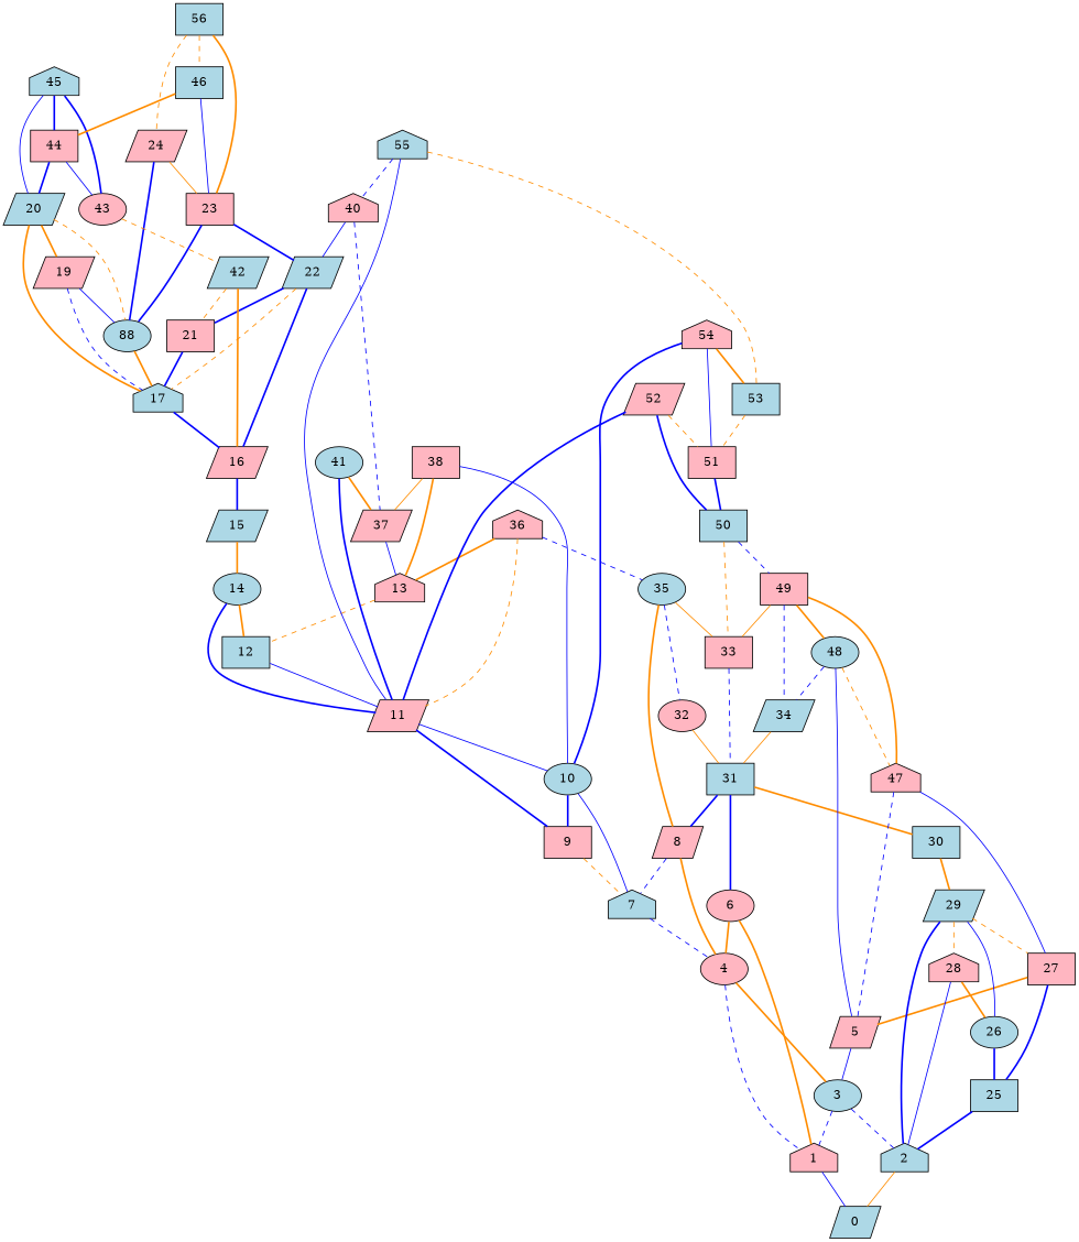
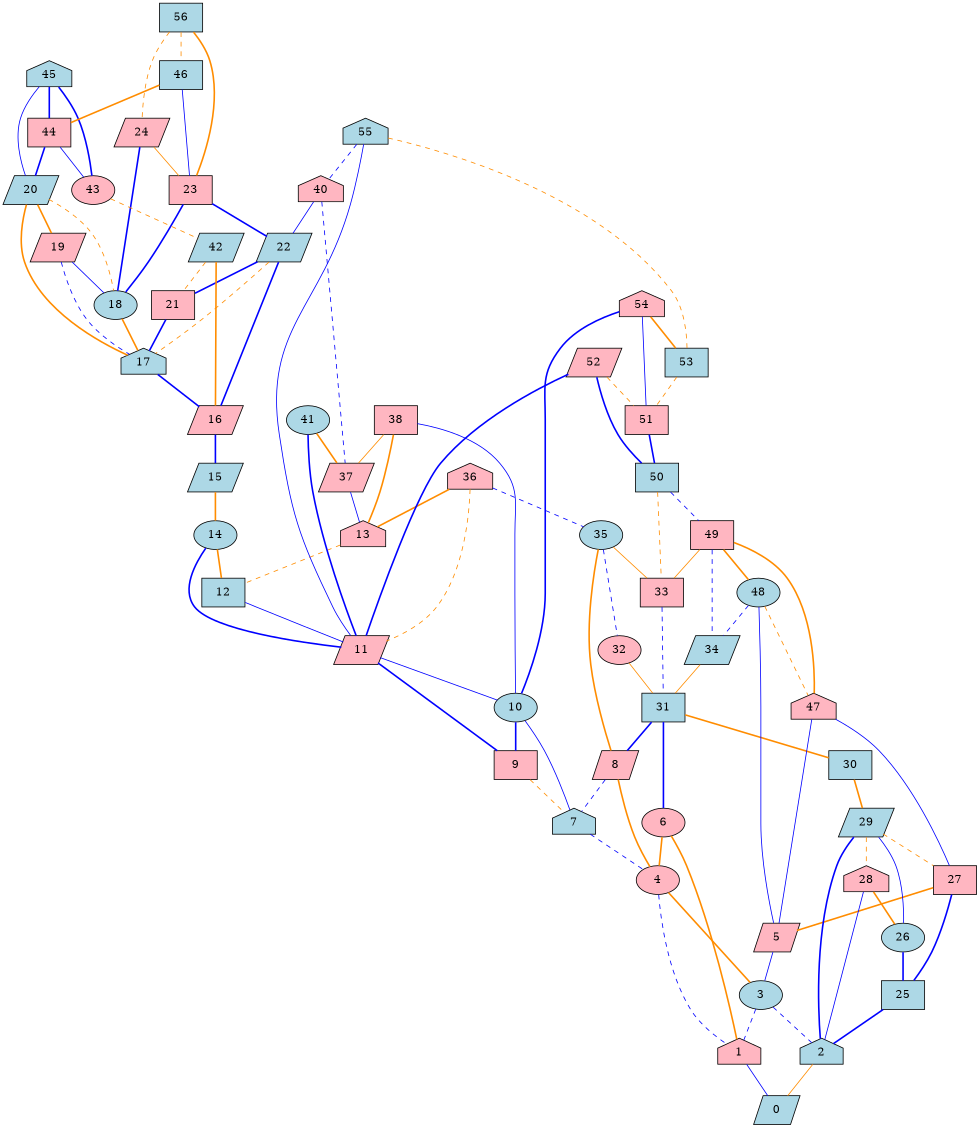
  graph {
    node [fillcolor=lightpink shape=box style=filled]
    edge [color=blue style=bold]
    1 [shape=house]
    0 [fillcolor=lightblue shape=parallelogram]
    2 [fillcolor=lightblue shape=house]
    3 [fillcolor=lightblue shape=ellipse]
    4 [shape=ellipse]
    5 [shape=parallelogram]
    6 [shape=ellipse]
    7 [fillcolor=lightblue shape=house]
    8 [shape=parallelogram]
    9
    10 [fillcolor=lightblue shape=ellipse]
    11 [shape=parallelogram]
    12 [fillcolor=lightblue]
    13 [shape=house]
    14 [fillcolor=lightblue shape=ellipse]
    15 [fillcolor=lightblue shape=parallelogram]
    16 [shape=parallelogram]
    17 [fillcolor=lightblue shape=house]
-   18 [fillcolor=lightblue shape=ellipse label=88]
+   18 [fillcolor=lightblue shape=ellipse]
    19 [shape=parallelogram]
    20 [fillcolor=lightblue shape=parallelogram]
    21
    22 [fillcolor=lightblue shape=parallelogram]
    23
    24 [shape=parallelogram]
    25 [fillcolor=lightblue]
    26 [fillcolor=lightblue shape=ellipse]
    27
    28 [shape=house]
    29 [fillcolor=lightblue shape=parallelogram]
    30 [fillcolor=lightblue]
    31 [fillcolor=lightblue]
    32 [shape=ellipse]
    33
    34 [fillcolor=lightblue shape=parallelogram]
    35 [fillcolor=lightblue shape=ellipse]
    36 [shape=house]
    37 [shape=parallelogram]
    38
    40 [shape=house]
    41 [fillcolor=lightblue shape=ellipse]
    42 [fillcolor=lightblue shape=parallelogram]
    43 [shape=ellipse]
    44
    45 [fillcolor=lightblue shape=house]
    46 [fillcolor=lightblue]
    47 [shape=house]
    48 [fillcolor=lightblue shape=ellipse]
    49
    50 [fillcolor=lightblue]
    51
    52 [shape=parallelogram]
    53 [fillcolor=lightblue]
    54 [shape=house]
    55 [fillcolor=lightblue shape=house]
    56 [fillcolor=lightblue]
    1 -- 0 [style=solid]
    2 -- 0 [color=darkorange style=solid]
    3 -- 1 [style=dashed]
    3 -- 2 [style=dashed]
    4 -- 1 [style=dashed]
    4 -- 3 [color=darkorange]
    5 -- 3 [style=solid]
    6 -- 1 [color=darkorange]
    6 -- 4 [color=darkorange]
    7 -- 4 [style=dashed]
    8 -- 4 [color=darkorange]
    8 -- 7 [style=dashed]
    9 -- 7 [color=darkorange style=dashed]
    10 -- 7 [style=solid]
    10 -- 9
    11 -- 9
    11 -- 10 [style=solid]
    12 -- 11 [style=solid]
    13 -- 12 [color=darkorange style=dashed]
    14 -- 11
    14 -- 12 [color=darkorange]
    15 -- 14 [color=darkorange]
    16 -- 15
    17 -- 16
    18 -- 17 [color=darkorange]
    19 -- 17 [style=dashed]
    19 -- 18 [style=solid]
    20 -- 17 [color=darkorange]
    20 -- 18 [color=darkorange style=dashed]
    20 -- 19 [color=darkorange]
    21 -- 17
    22 -- 16
    22 -- 17 [color=darkorange style=dashed]
    22 -- 21
    23 -- 18
    23 -- 22
    24 -- 18
    24 -- 23 [color=darkorange style=solid]
    25 -- 2
    26 -- 25
    27 -- 5 [color=darkorange]
    27 -- 25
    28 -- 2 [style=solid]
    28 -- 26 [color=darkorange]
    29 -- 2
    29 -- 26 [style=solid]
    29 -- 27 [color=darkorange style=dashed]
    29 -- 28 [color=darkorange style=dashed]
    30 -- 29 [color=darkorange]
    31 -- 6
    31 -- 8
    31 -- 30 [color=darkorange]
    32 -- 31 [color=darkorange style=solid]
    33 -- 31 [style=dashed]
    34 -- 31 [color=darkorange style=solid]
    35 -- 8 [color=darkorange]
    35 -- 32 [style=dashed]
    35 -- 33 [color=darkorange style=solid]
    36 -- 11 [color=darkorange style=dashed]
    36 -- 13 [color=darkorange]
    36 -- 35 [style=dashed]
    37 -- 13 [style=solid]
    38 -- 10 [style=solid]
    38 -- 13 [color=darkorange]
    38 -- 37 [color=darkorange style=solid]
    40 -- 22 [style=solid]
    40 -- 37 [style=dashed]
    41 -- 11
    41 -- 37 [color=darkorange]
    42 -- 16 [color=darkorange]
    42 -- 21 [color=darkorange style=dashed]
    43 -- 42 [color=darkorange style=dashed]
    44 -- 20
    44 -- 43 [style=solid]
    45 -- 20 [style=solid]
    45 -- 43
    45 -- 44
    46 -- 23 [style=solid]
    46 -- 44 [color=darkorange]
-   47 -- 5 [style=dashed]
+   47 -- 5 [style=solid]
    47 -- 27 [style=solid]
    48 -- 5 [style=solid]
    48 -- 34 [style=dashed]
    48 -- 47 [color=darkorange style=dashed]
    49 -- 33 [color=darkorange style=solid]
    49 -- 34 [style=dashed]
    49 -- 47 [color=darkorange]
    49 -- 48 [color=darkorange]
    50 -- 33 [color=darkorange style=dashed]
    50 -- 49 [style=dashed]
    51 -- 50
    52 -- 11
    52 -- 50
    52 -- 51 [color=darkorange style=dashed]
    53 -- 51 [color=darkorange style=dashed]
    54 -- 10
    54 -- 51 [style=solid]
    54 -- 53 [color=darkorange]
    55 -- 11 [style=solid]
    55 -- 40 [style=dashed]
    55 -- 53 [color=darkorange style=dashed]
    56 -- 23 [color=darkorange]
    56 -- 24 [color=darkorange style=dashed]
    56 -- 46 [color=darkorange style=dashed]
  }
